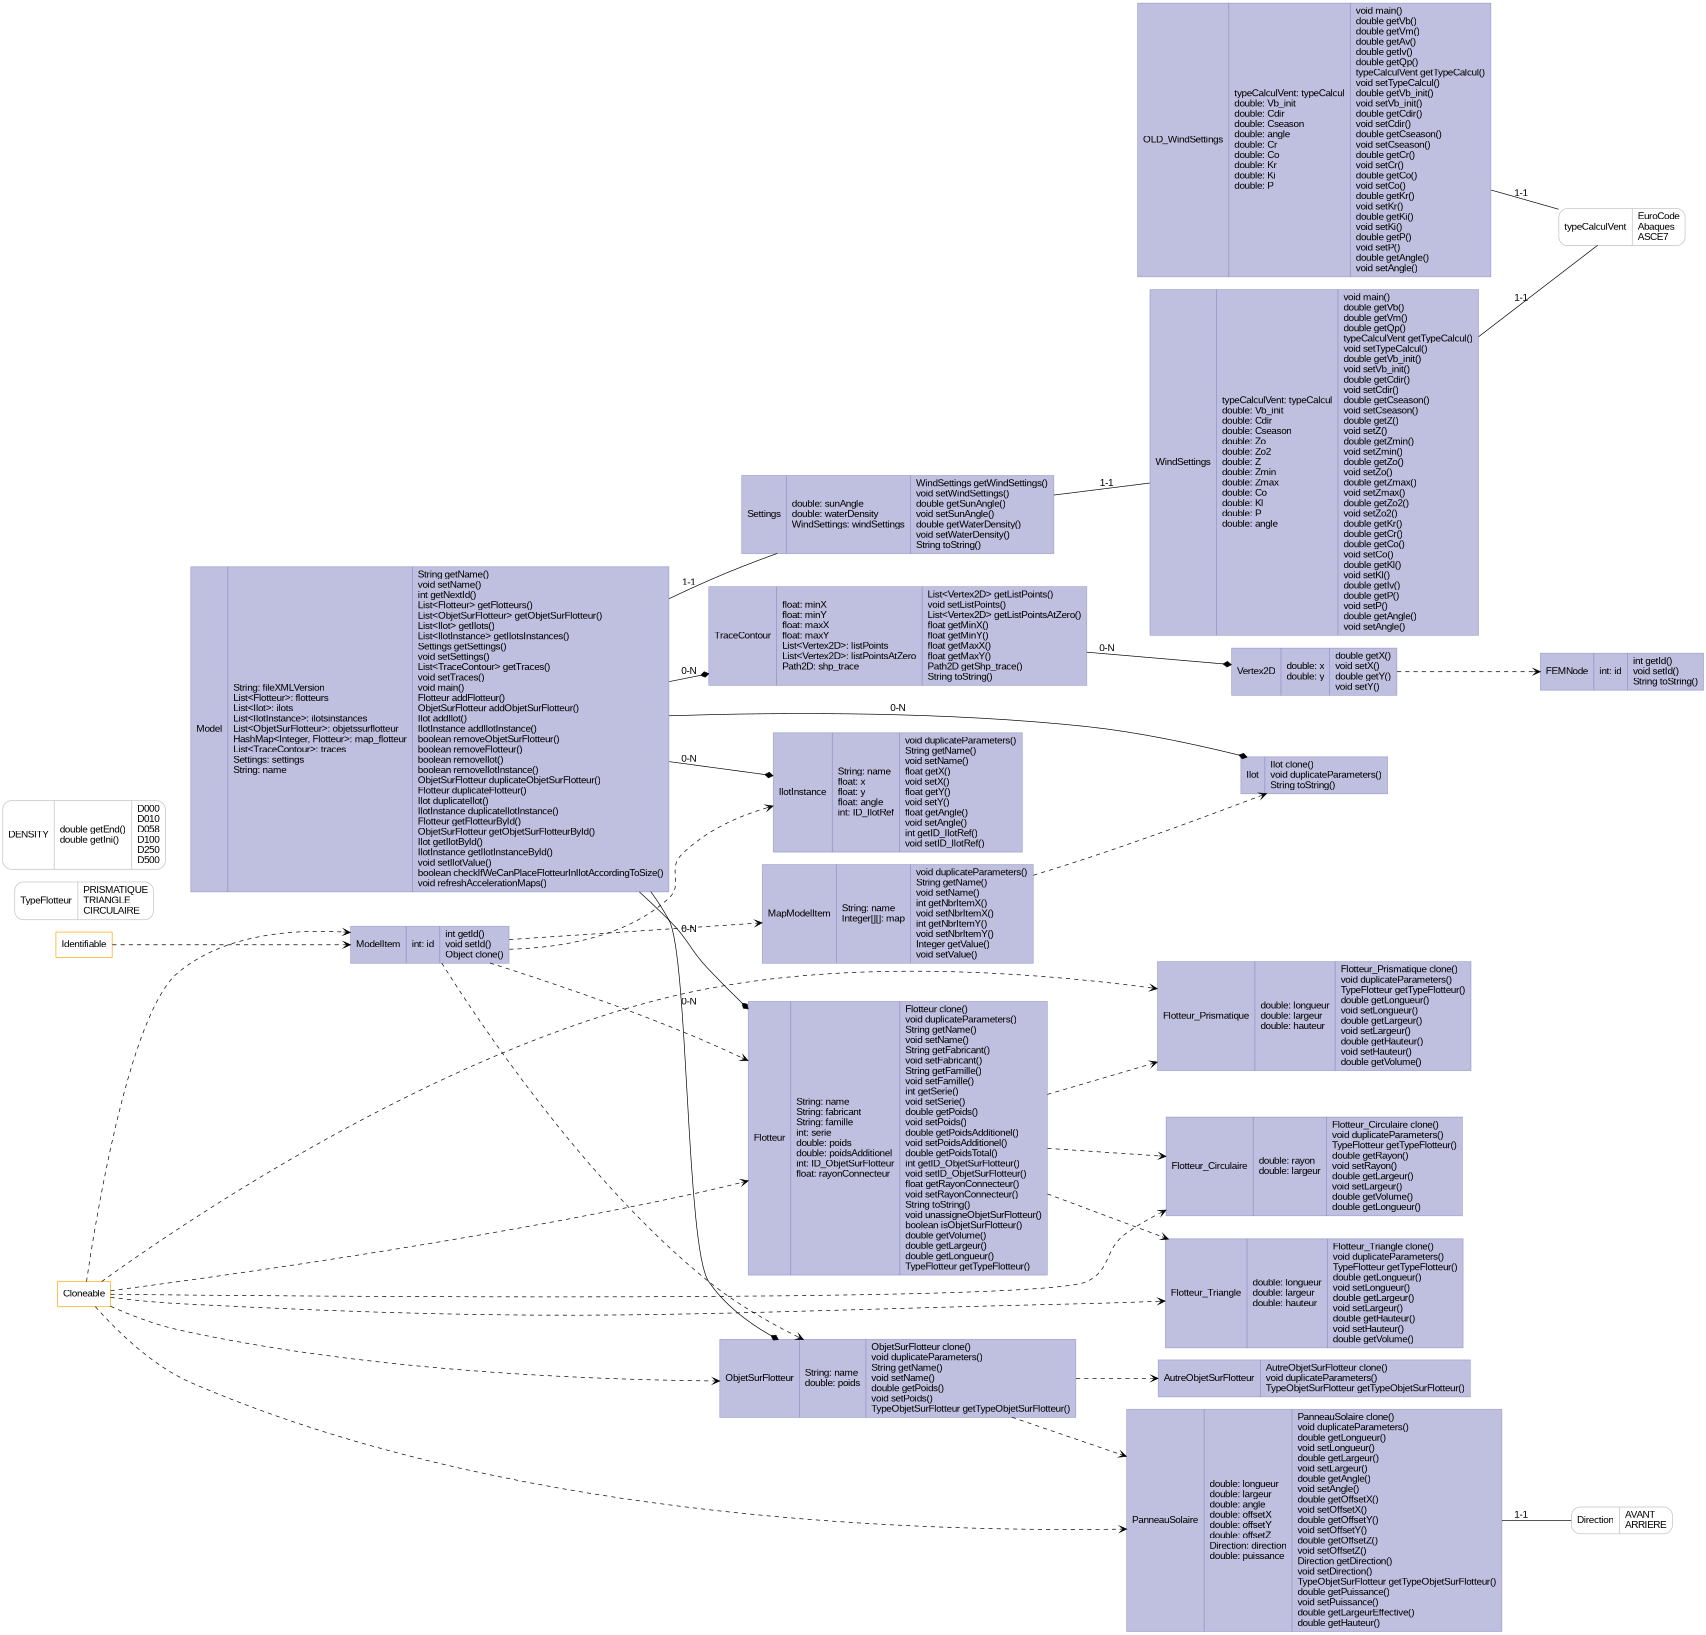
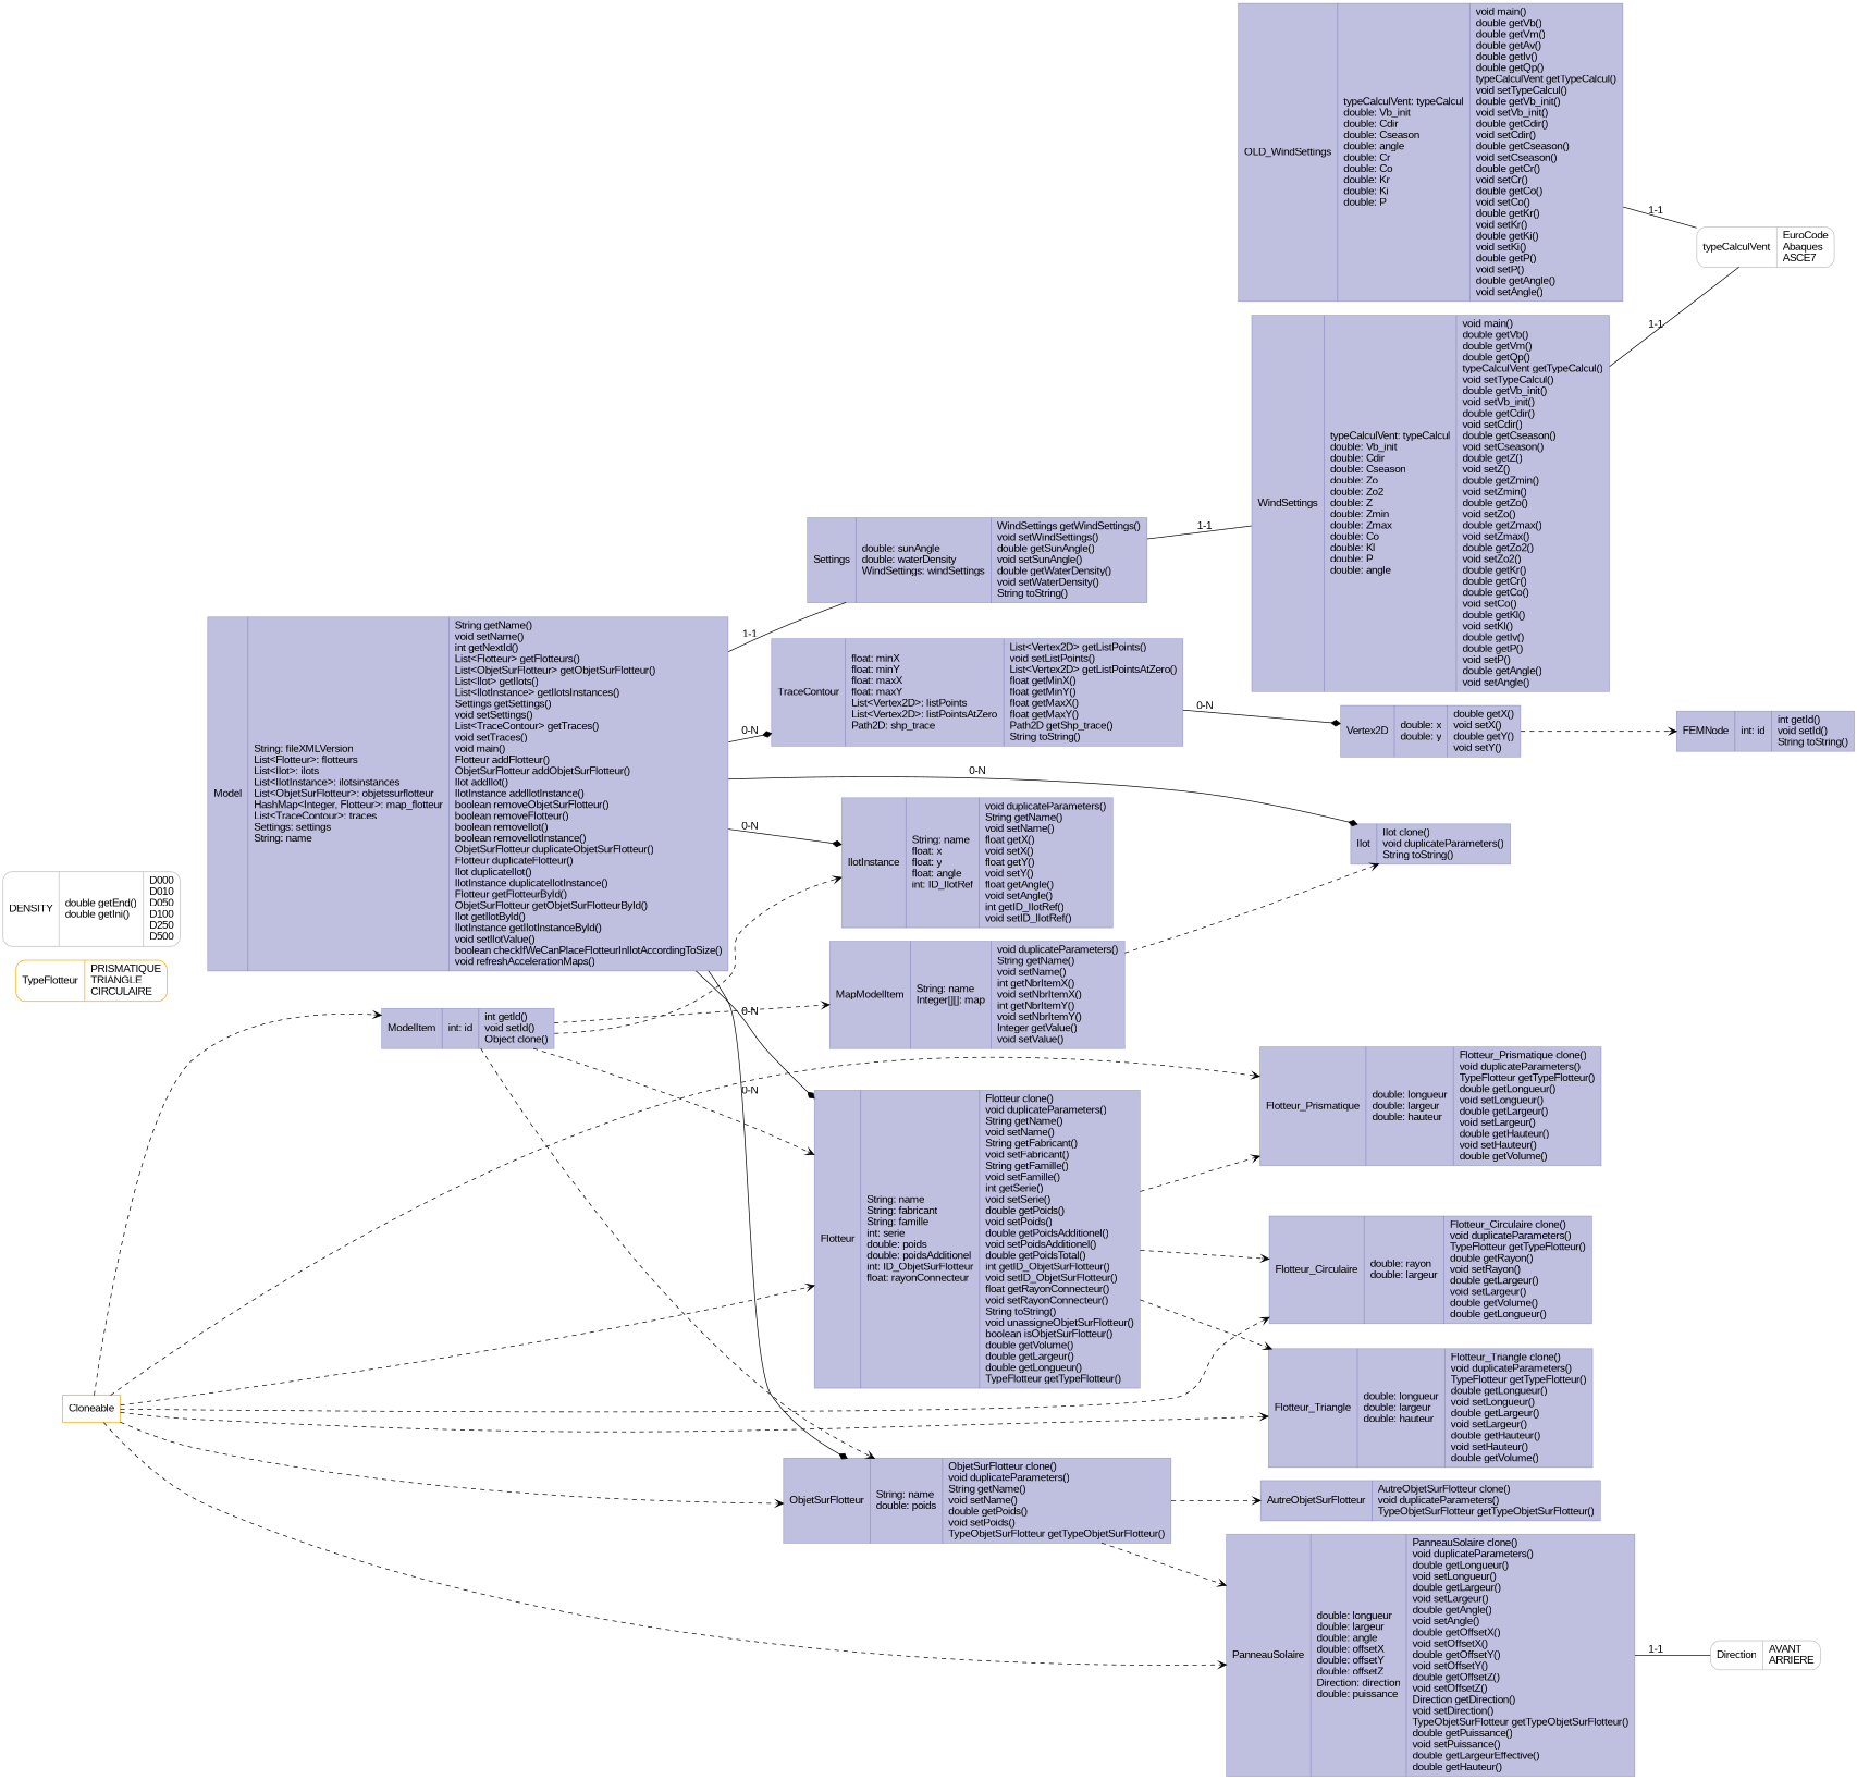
  digraph {
    fontname="Liberation Sans"
    rankdir=LR
    node [color="#00008040" fontname="Liberation Sans" shape=record style=filled]
    edge [arrowhead=vee fontname="Liberation Sans" style=dashed]
    n1 [label="{OLD_WindSettings|typeCalculVent: typeCalcul\ldouble: Vb_init\ldouble: Cdir\ldouble: Cseason\ldouble: angle\ldouble: Cr\ldouble: Co\ldouble: Kr\ldouble: Ki\ldouble: P\l|void main()\ldouble getVb()\ldouble getVm()\ldouble getAv()\ldouble getIv()\ldouble getQp()\ltypeCalculVent getTypeCalcul()\lvoid setTypeCalcul()\ldouble getVb_init()\lvoid setVb_init()\ldouble getCdir()\lvoid setCdir()\ldouble getCseason()\lvoid setCseason()\ldouble getCr()\lvoid setCr()\ldouble getCo()\lvoid setCo()\ldouble getKr()\lvoid setKr()\ldouble getKi()\lvoid setKi()\ldouble getP()\lvoid setP()\ldouble getAngle()\lvoid setAngle()\l}"]
    n2 [color=gray label="{typeCalculVent|EuroCode\lAbaques\lASCE7\l}" style=rounded]
    n3 [label="{Vertex2D|double: x\ldouble: y\l|double getX()\lvoid setX()\ldouble getY()\lvoid setY()\l}"]
    n4 [label="{FEMNode|int: id\l|int getId()\lvoid setId()\lString toString()\l}"]
    n5 [label="{Flotteur|String: name\lString: fabricant\lString: famille\lint: serie\ldouble: poids\ldouble: poidsAdditionel\lint: ID_ObjetSurFlotteur\lfloat: rayonConnecteur\l|Flotteur clone()\lvoid duplicateParameters()\lString getName()\lvoid setName()\lString getFabricant()\lvoid setFabricant()\lString getFamille()\lvoid setFamille()\lint getSerie()\lvoid setSerie()\ldouble getPoids()\lvoid setPoids()\ldouble getPoidsAdditionel()\lvoid setPoidsAdditionel()\ldouble getPoidsTotal()\lint getID_ObjetSurFlotteur()\lvoid setID_ObjetSurFlotteur()\lfloat getRayonConnecteur()\lvoid setRayonConnecteur()\lString toString()\lvoid unassigneObjetSurFlotteur()\lboolean isObjetSurFlotteur()\ldouble getVolume()\ldouble getLargeur()\ldouble getLongueur()\lTypeFlotteur getTypeFlotteur()\l}"]
    n6 [label="{Flotteur_Circulaire|double: rayon\ldouble: largeur\l|Flotteur_Circulaire clone()\lvoid duplicateParameters()\lTypeFlotteur getTypeFlotteur()\ldouble getRayon()\lvoid setRayon()\ldouble getLargeur()\lvoid setLargeur()\ldouble getVolume()\ldouble getLongueur()\l}"]
    n7 [label="{Flotteur_Prismatique|double: longueur\ldouble: largeur\ldouble: hauteur\l|Flotteur_Prismatique clone()\lvoid duplicateParameters()\lTypeFlotteur getTypeFlotteur()\ldouble getLongueur()\lvoid setLongueur()\ldouble getLargeur()\lvoid setLargeur()\ldouble getHauteur()\lvoid setHauteur()\ldouble getVolume()\l}"]
    n8 [label="{Flotteur_Triangle|double: longueur\ldouble: largeur\ldouble: hauteur\l|Flotteur_Triangle clone()\lvoid duplicateParameters()\lTypeFlotteur getTypeFlotteur()\ldouble getLongueur()\lvoid setLongueur()\ldouble getLargeur()\lvoid setLargeur()\ldouble getHauteur()\lvoid setHauteur()\ldouble getVolume()\l}"]
    Cloneable [color=orange style=""]
    n10 [label="{ModelItem|int: id\l|int getId()\lvoid setId()\lObject clone()\l}"]
    n11 [label="{ObjetSurFlotteur|String: name\ldouble: poids\l|ObjetSurFlotteur clone()\lvoid duplicateParameters()\lString getName()\lvoid setName()\ldouble getPoids()\lvoid setPoids()\lTypeObjetSurFlotteur getTypeObjetSurFlotteur()\l}"]
    n12 [label="{PanneauSolaire|double: longueur\ldouble: largeur\ldouble: angle\ldouble: offsetX\ldouble: offsetY\ldouble: offsetZ\lDirection: direction\ldouble: puissance\l|PanneauSolaire clone()\lvoid duplicateParameters()\ldouble getLongueur()\lvoid setLongueur()\ldouble getLargeur()\lvoid setLargeur()\ldouble getAngle()\lvoid setAngle()\ldouble getOffsetX()\lvoid setOffsetX()\ldouble getOffsetY()\lvoid setOffsetY()\ldouble getOffsetZ()\lvoid setOffsetZ()\lDirection getDirection()\lvoid setDirection()\lTypeObjetSurFlotteur getTypeObjetSurFlotteur()\ldouble getPuissance()\lvoid setPuissance()\ldouble getLargeurEffective()\ldouble getHauteur()\l}"]
    n13 [label="{MapModelItem|String: name\lInteger[][]: map\l|void duplicateParameters()\lString getName()\lvoid setName()\lint getNbrItemX()\lvoid setNbrItemX()\lint getNbrItemY()\lvoid setNbrItemY()\lInteger getValue()\lvoid setValue()\l}"]
    n14 [label="{IlotInstance|String: name\lfloat: x\lfloat: y\lfloat: angle\lint: ID_IlotRef\l|void duplicateParameters()\lString getName()\lvoid setName()\lfloat getX()\lvoid setX()\lfloat getY()\lvoid setY()\lfloat getAngle()\lvoid setAngle()\lint getID_IlotRef()\lvoid setID_IlotRef()\l}"]
    n15 [label="{AutreObjetSurFlotteur|AutreObjetSurFlotteur clone()\lvoid duplicateParameters()\lTypeObjetSurFlotteur getTypeObjetSurFlotteur()\l}"]
    n16 [color=gray label="{Direction|AVANT\lARRIERE\l}" style=rounded]
    n17 [label="{TraceContour|float: minX\lfloat: minY\lfloat: maxX\lfloat: maxY\lList&lt;Vertex2D&gt;: listPoints\lList&lt;Vertex2D&gt;: listPointsAtZero\lPath2D: shp_trace\l|List&lt;Vertex2D&gt; getListPoints()\lvoid setListPoints()\lList&lt;Vertex2D&gt; getListPointsAtZero()\lfloat getMinX()\lfloat getMinY()\lfloat getMaxX()\lfloat getMaxY()\lPath2D getShp_trace()\lString toString()\l}"]
-   n18 [color=gray label="{TypeFlotteur|PRISMATIQUE\lTRIANGLE\lCIRCULAIRE\l}" style=rounded]
-   Identifiable [color=orange style=""]
+   n18 [color=orange label="{TypeFlotteur|PRISMATIQUE\lTRIANGLE\lCIRCULAIRE\l}" style=rounded]
    n20 [label="{Ilot|Ilot clone()\lvoid duplicateParameters()\lString toString()\l}"]
-   n21 [color=gray label="{DENSITY|double getEnd()\ldouble getIni()\l|D000\lD010\lD058\lD100\lD250\lD500\l}" style=rounded]
+   n21 [color=gray label="{DENSITY|double getEnd()\ldouble getIni()\l|D000\lD010\lD050\lD100\lD250\lD500\l}" style=rounded]
    n22 [label="{Model|String: fileXMLVersion\lList&lt;Flotteur&gt;: flotteurs\lList&lt;Ilot&gt;: ilots\lList&lt;IlotInstance&gt;: ilotsinstances\lList&lt;ObjetSurFlotteur&gt;: objetssurflotteur\lHashMap&lt;Integer, Flotteur&gt;: map_flotteur\lList&lt;TraceContour&gt;: traces\lSettings: settings\lString: name\l|String getName()\lvoid setName()\lint getNextId()\lList&lt;Flotteur&gt; getFlotteurs()\lList&lt;ObjetSurFlotteur&gt; getObjetSurFlotteur()\lList&lt;Ilot&gt; getIlots()\lList&lt;IlotInstance&gt; getIlotsInstances()\lSettings getSettings()\lvoid setSettings()\lList&lt;TraceContour&gt; getTraces()\lvoid setTraces()\lvoid main()\lFlotteur addFlotteur()\lObjetSurFlotteur addObjetSurFlotteur()\lIlot addIlot()\lIlotInstance addIlotInstance()\lboolean removeObjetSurFlotteur()\lboolean removeFlotteur()\lboolean removeIlot()\lboolean removeIlotInstance()\lObjetSurFlotteur duplicateObjetSurFlotteur()\lFlotteur duplicateFlotteur()\lIlot duplicateIlot()\lIlotInstance duplicateIlotInstance()\lFlotteur getFlotteurById()\lObjetSurFlotteur getObjetSurFlotteurById()\lIlot getIlotById()\lIlotInstance getIlotInstanceById()\lvoid setIlotValue()\lboolean checkIfWeCanPlaceFlotteurInIlotAccordingToSize()\lvoid refreshAccelerationMaps()\l}"]
    n23 [label="{Settings|double: sunAngle\ldouble: waterDensity\lWindSettings: windSettings\l|WindSettings getWindSettings()\lvoid setWindSettings()\ldouble getSunAngle()\lvoid setSunAngle()\ldouble getWaterDensity()\lvoid setWaterDensity()\lString toString()\l}"]
    n24 [label="{WindSettings|typeCalculVent: typeCalcul\ldouble: Vb_init\ldouble: Cdir\ldouble: Cseason\ldouble: Zo\ldouble: Zo2\ldouble: Z\ldouble: Zmin\ldouble: Zmax\ldouble: Co\ldouble: Kl\ldouble: P\ldouble: angle\l|void main()\ldouble getVb()\ldouble getVm()\ldouble getQp()\ltypeCalculVent getTypeCalcul()\lvoid setTypeCalcul()\ldouble getVb_init()\lvoid setVb_init()\ldouble getCdir()\lvoid setCdir()\ldouble getCseason()\lvoid setCseason()\ldouble getZ()\lvoid setZ()\ldouble getZmin()\lvoid setZmin()\ldouble getZo()\lvoid setZo()\ldouble getZmax()\lvoid setZmax()\ldouble getZo2()\lvoid setZo2()\ldouble getKr()\ldouble getCr()\ldouble getCo()\lvoid setCo()\ldouble getKl()\lvoid setKl()\ldouble getIv()\ldouble getP()\lvoid setP()\ldouble getAngle()\lvoid setAngle()\l}"]
    n1 -> n2 [arrowhead=none label="1-1" style=solid]
    n3 -> n4
    n5 -> n6
    n5 -> n7
    n5 -> n8
    Cloneable -> n5
    Cloneable -> n6
    Cloneable -> n7
    Cloneable -> n8
    Cloneable -> n10
    Cloneable -> n11
    Cloneable -> n12
    n10 -> n5
    n10 -> n11
    n10 -> n13
    n10 -> n14
    n11 -> n12
    n11 -> n15
    n12 -> n16 [arrowhead=none label="1-1" style=solid]
    n13 -> n20
    n17 -> n3 [arrowhead=diamond label="0-N" style=solid]
-   Identifiable -> n10
    n22 -> n5 [arrowhead=diamond label="0-N" style=solid]
    n22 -> n11 [arrowhead=diamond label="0-N" style=solid]
    n22 -> n14 [arrowhead=diamond label="0-N" style=solid]
    n22 -> n17 [arrowhead=diamond label="0-N" style=solid]
    n22 -> n20 [arrowhead=diamond label="0-N" style=solid]
    n22 -> n23 [arrowhead=none label="1-1" style=solid]
    n23 -> n24 [arrowhead=none label="1-1" style=solid]
    n24 -> n2 [arrowhead=none label="1-1" style=solid]
  }
